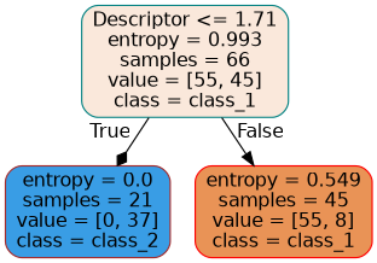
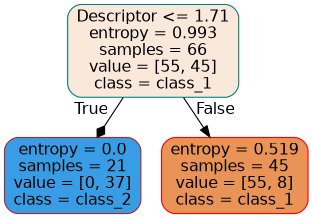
  digraph {
    node [fontname=helvetica shape=box style="filled, rounded"]
    edge [fontname=helvetica labeldistance=2.5]
    n1 [color=teal fillcolor="#fae8db" label="Descriptor <= 1.71\nentropy = 0.993\nsamples = 66\nvalue = [55, 45]\nclass = class_1"]
    n2 [color=brown fillcolor="#399de5" label="entropy = 0.0\nsamples = 21\nvalue = [0, 37]\nclass = class_2"]
-   n3 [color=red fillcolor="#e99356" label="entropy = 0.549\nsamples = 45\nvalue = [55, 8]\nclass = class_1"]
+   n3 [color=red fillcolor="#e99356" label="entropy = 0.519\nsamples = 45\nvalue = [55, 8]\nclass = class_1"]
    n1 -> n2 [headlabel=True labelangle=45 arrowhead=diamond]
    n1 -> n3 [headlabel=False labelangle=-45 arrowhead=normal]
  }
